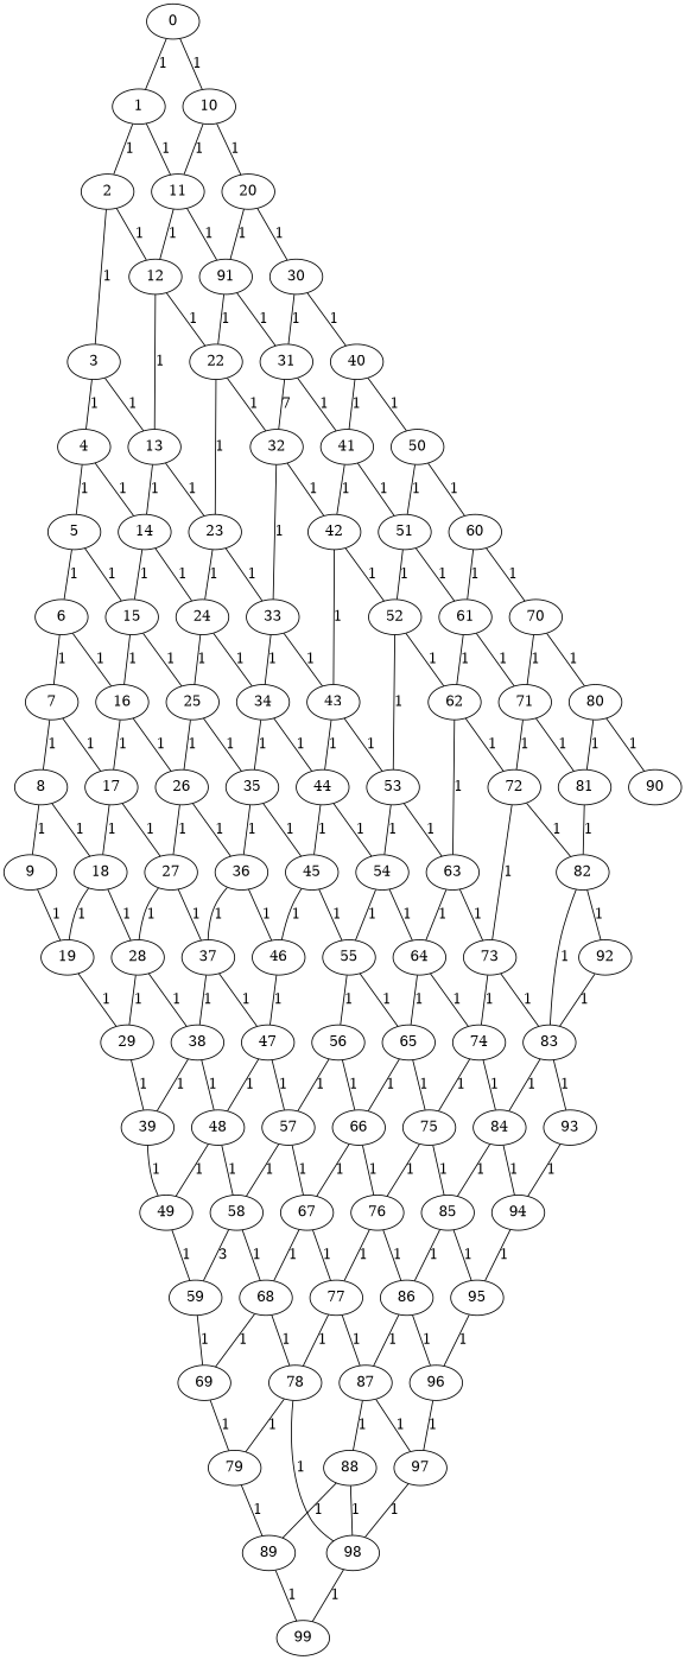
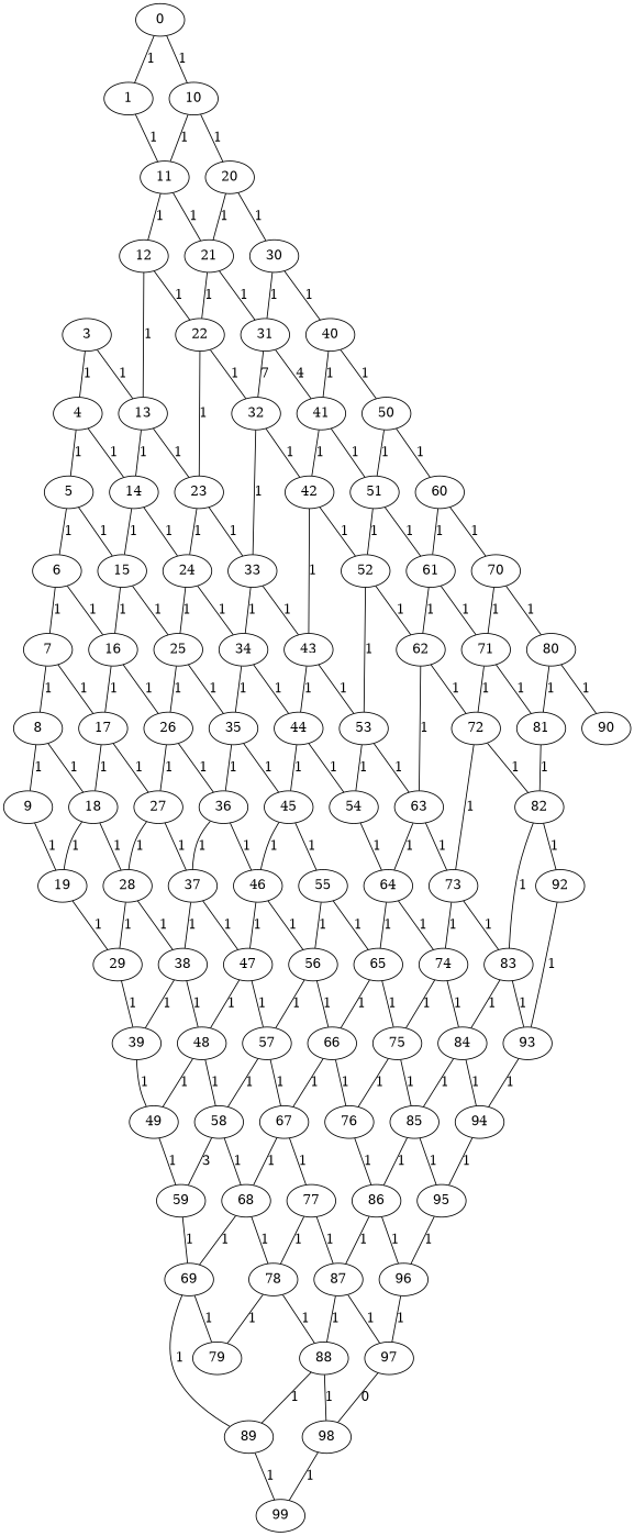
  graph {
    0
    1
    10
-   2
    11
    20
    3
    12
-   21 [label=91]
+   21
    4
    13
    22
    5
    14
    23
    6
    15
    24
    7
    16
    25
    8
    17
    26
    9
    18
    27
    19
    28
    29
    30
    31
    32
    33
    34
    35
    36
    37
    38
    39
    40
    41
    42
    43
    44
    45
    46
    47
    48
    49
    50
    51
    52
    53
    54
    55
    56
    57
    58
    59
    60
    61
    62
    63
    64
    65
    66
    67
    68
    69
    70
    71
    72
    73
    74
    75
    76
    77
    78
    79
    80
    81
    82
    83
    84
    85
    86
    87
    88
    89
    90
    92
    93
    94
    95
    96
    97
    98
    99
    0 -- 1 [label=1]
    0 -- 10 [label=1]
-   1 -- 2 [label=1]
    1 -- 11 [label=1]
    10 -- 11 [label=1]
    10 -- 20 [label=1]
-   2 -- 3 [label=1]
-   2 -- 12 [label=1]
    11 -- 12 [label=1]
    11 -- 21 [label=1]
    20 -- 21 [label=1]
    20 -- 30 [label=1]
    3 -- 4 [label=1]
    3 -- 13 [label=1]
    12 -- 13 [label=1]
    12 -- 22 [label=1]
    21 -- 22 [label=1]
    21 -- 31 [label=1]
    4 -- 5 [label=1]
    4 -- 14 [label=1]
    13 -- 14 [label=1]
    13 -- 23 [label=1]
    22 -- 23 [label=1]
    22 -- 32 [label=1]
    5 -- 6 [label=1]
    5 -- 15 [label=1]
    14 -- 15 [label=1]
    14 -- 24 [label=1]
    23 -- 24 [label=1]
    23 -- 33 [label=1]
    6 -- 7 [label=1]
    6 -- 16 [label=1]
    15 -- 16 [label=1]
    15 -- 25 [label=1]
    24 -- 25 [label=1]
    24 -- 34 [label=1]
    7 -- 8 [label=1]
    7 -- 17 [label=1]
    16 -- 17 [label=1]
    16 -- 26 [label=1]
    25 -- 26 [label=1]
    25 -- 35 [label=1]
    8 -- 9 [label=1]
    8 -- 18 [label=1]
    17 -- 18 [label=1]
    17 -- 27 [label=1]
    26 -- 27 [label=1]
    26 -- 36 [label=1]
    9 -- 19 [label=1]
    18 -- 19 [label=1]
    18 -- 28 [label=1]
    27 -- 28 [label=1]
    27 -- 37 [label=1]
    19 -- 29 [label=1]
    28 -- 29 [label=1]
    28 -- 38 [label=1]
    29 -- 39 [label=1]
    30 -- 31 [label=1]
    30 -- 40 [label=1]
    31 -- 32 [label=7]
-   31 -- 41 [label=1]
+   31 -- 41 [label=4]
    32 -- 33 [label=1]
    32 -- 42 [label=1]
    33 -- 34 [label=1]
    33 -- 43 [label=1]
    34 -- 35 [label=1]
    34 -- 44 [label=1]
    35 -- 36 [label=1]
    35 -- 45 [label=1]
    36 -- 37 [label=1]
    36 -- 46 [label=1]
    37 -- 38 [label=1]
    37 -- 47 [label=1]
    38 -- 39 [label=1]
    38 -- 48 [label=1]
    39 -- 49 [label=1]
    40 -- 41 [label=1]
    40 -- 50 [label=1]
    41 -- 42 [label=1]
    41 -- 51 [label=1]
    42 -- 43 [label=1]
    42 -- 52 [label=1]
    43 -- 44 [label=1]
    43 -- 53 [label=1]
    44 -- 45 [label=1]
    44 -- 54 [label=1]
    45 -- 46 [label=1]
    45 -- 55 [label=1]
    46 -- 47 [label=1]
+   46 -- 56 [label=1]
    47 -- 48 [label=1]
    47 -- 57 [label=1]
    48 -- 49 [label=1]
    48 -- 58 [label=1]
    49 -- 59 [label=1]
    50 -- 51 [label=1]
    50 -- 60 [label=1]
    51 -- 52 [label=1]
    51 -- 61 [label=1]
    52 -- 53 [label=1]
    52 -- 62 [label=1]
    53 -- 54 [label=1]
    53 -- 63 [label=1]
-   54 -- 55 [label=1]
    54 -- 64 [label=1]
    55 -- 56 [label=1]
    55 -- 65 [label=1]
    56 -- 57 [label=1]
    56 -- 66 [label=1]
    57 -- 58 [label=1]
    57 -- 67 [label=1]
    58 -- 59 [label=3]
    58 -- 68 [label=1]
    59 -- 69 [label=1]
    60 -- 61 [label=1]
    60 -- 70 [label=1]
    61 -- 62 [label=1]
    61 -- 71 [label=1]
    62 -- 63 [label=1]
    62 -- 72 [label=1]
    63 -- 64 [label=1]
    63 -- 73 [label=1]
    64 -- 65 [label=1]
    64 -- 74 [label=1]
    65 -- 66 [label=1]
    65 -- 75 [label=1]
    66 -- 67 [label=1]
    66 -- 76 [label=1]
    67 -- 68 [label=1]
    67 -- 77 [label=1]
    68 -- 69 [label=1]
    68 -- 78 [label=1]
    69 -- 79 [label=1]
    70 -- 71 [label=1]
    70 -- 80 [label=1]
    71 -- 72 [label=1]
    71 -- 81 [label=1]
    72 -- 73 [label=1]
    72 -- 82 [label=1]
    73 -- 74 [label=1]
    73 -- 83 [label=1]
    74 -- 75 [label=1]
    74 -- 84 [label=1]
    75 -- 76 [label=1]
    75 -- 85 [label=1]
-   76 -- 77 [label=1]
    76 -- 86 [label=1]
    77 -- 78 [label=1]
    77 -- 87 [label=1]
    78 -- 79 [label=1]
-   78 -- 98 [label=1]
-   79 -- 89 [label=1]
+   78 -- 88 [label=1]
+   69 -- 89 [label=1]
    80 -- 81 [label=1]
    80 -- 90 [label=1]
    81 -- 82 [label=1]
    82 -- 83 [label=1]
    82 -- 92 [label=1]
    83 -- 84 [label=1]
    83 -- 93 [label=1]
    84 -- 85 [label=1]
    84 -- 94 [label=1]
    85 -- 86 [label=1]
    85 -- 95 [label=1]
    86 -- 87 [label=1]
    86 -- 96 [label=1]
    87 -- 88 [label=1]
    87 -- 97 [label=1]
    88 -- 89 [label=1]
    88 -- 98 [label=1]
    89 -- 99 [label=1]
-   92 -- 83 [label=1]
+   92 -- 93 [label=1]
    93 -- 94 [label=1]
    94 -- 95 [label=1]
    95 -- 96 [label=1]
    96 -- 97 [label=1]
-   97 -- 98 [label=1]
+   97 -- 98 [label=0]
    98 -- 99 [label=1]
  }
